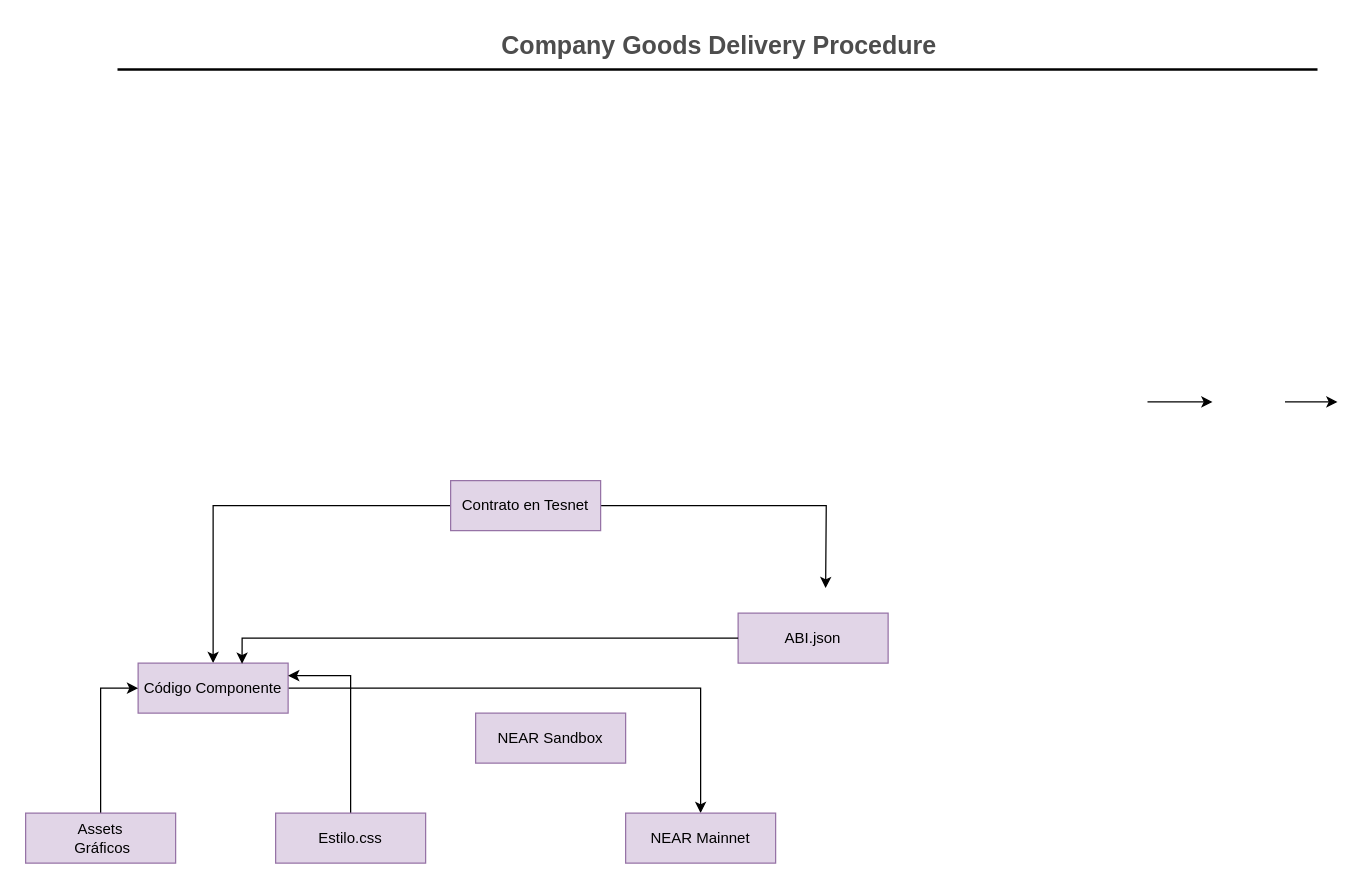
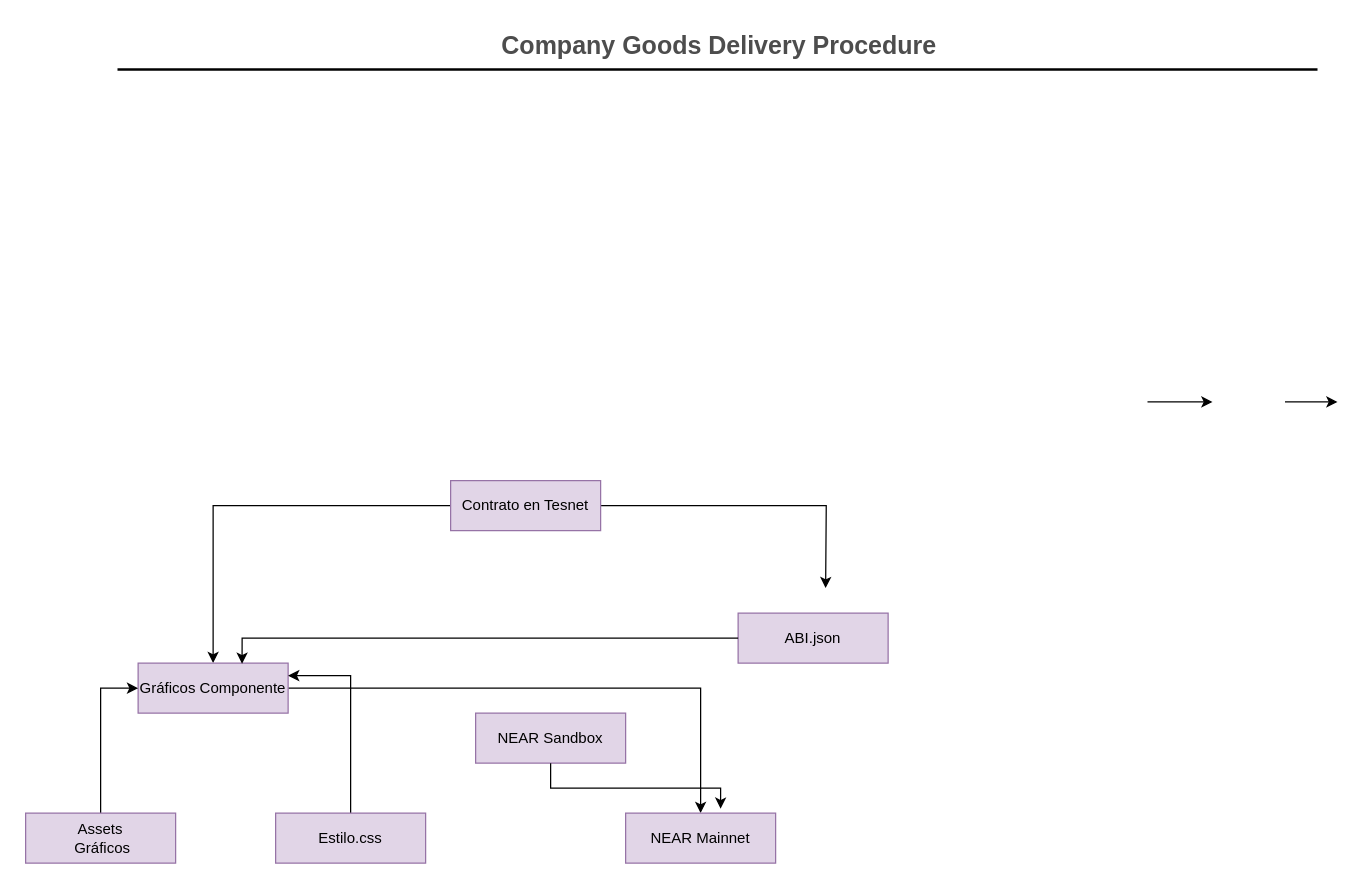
  <mxCell id="0" />
  <mxCell id="1" parent="0" />
  <mxCell id="2" style="orthogonalLoop=1;jettySize=auto;html=1;curved=1;sourcePerimeterSpacing=5;targetPerimeterSpacing=5;" parent="1" edge="1"><mxGeometry relative="1" as="geometry"><mxPoint x="917.5" y="321" as="sourcePoint" /><mxPoint x="969.5" y="321" as="targetPoint" /></mxGeometry></mxCell>
  <mxCell id="3" style="orthogonalLoop=1;jettySize=auto;html=1;curved=1;sourcePerimeterSpacing=5;targetPerimeterSpacing=5;" parent="1" edge="1"><mxGeometry relative="1" as="geometry"><mxPoint x="1027.5" y="321" as="sourcePoint" /><mxPoint x="1069.5" y="321" as="targetPoint" /></mxGeometry></mxCell>
  <mxCell id="4" value="Company Goods Delivery Procedure" style="text;html=1;strokeColor=none;fillColor=none;align=center;verticalAlign=middle;whiteSpace=wrap;rounded=0;fontStyle=1;fontSize=20;fontColor=#4D4D4D;" parent="1" vertex="1"><mxGeometry x="179.5" y="20" width="790" height="30" as="geometry" /></mxCell>
  <mxCell id="5" value="" style="line;strokeWidth=2;html=1;fontSize=20;fontColor=#4D4D4D;" parent="1" vertex="1"><mxGeometry x="93.5" y="50" width="960" height="10" as="geometry" /></mxCell>
  <mxCell id="6" style="edgeStyle=orthogonalEdgeStyle;rounded=0;orthogonalLoop=1;jettySize=auto;html=1;" edge="1" parent="1" source="8"><mxGeometry relative="1" as="geometry"><mxPoint x="660" y="470" as="targetPoint" /></mxGeometry></mxCell>
  <mxCell id="7" style="edgeStyle=orthogonalEdgeStyle;rounded=0;orthogonalLoop=1;jettySize=auto;html=1;exitX=0;exitY=0.5;exitDx=0;exitDy=0;entryX=0.5;entryY=0;entryDx=0;entryDy=0;" edge="1" parent="1" source="8" target="10"><mxGeometry relative="1" as="geometry" /></mxCell>
  <mxCell id="8" value="Contrato en Tesnet" style="whiteSpace=wrap;html=1;fillColor=#e1d5e7;strokeColor=#9673a6;" vertex="1" parent="1"><mxGeometry x="360" y="384" width="120" height="40" as="geometry" /></mxCell>
  <mxCell id="9" style="edgeStyle=orthogonalEdgeStyle;rounded=0;orthogonalLoop=1;jettySize=auto;html=1;" edge="1" parent="1" source="10" target="18"><mxGeometry relative="1" as="geometry" /></mxCell>
- <mxCell id="10" value="Código Componente" style="whiteSpace=wrap;html=1;fillColor=#e1d5e7;strokeColor=#9673a6;" vertex="1" parent="1"><mxGeometry x="110" y="530" width="120" height="40" as="geometry" /></mxCell>
+ <mxCell id="10" value="Gráficos Componente" style="whiteSpace=wrap;html=1;fillColor=#e1d5e7;strokeColor=#9673a6;" vertex="1" parent="1"><mxGeometry x="110" y="530" width="120" height="40" as="geometry" /></mxCell>
  <mxCell id="11" style="edgeStyle=orthogonalEdgeStyle;rounded=0;orthogonalLoop=1;jettySize=auto;html=1;exitX=0.5;exitY=0;exitDx=0;exitDy=0;entryX=1;entryY=0.25;entryDx=0;entryDy=0;" edge="1" parent="1" source="12" target="10"><mxGeometry relative="1" as="geometry" /></mxCell>
  <mxCell id="12" value="Estilo.css" style="whiteSpace=wrap;html=1;fillColor=#e1d5e7;strokeColor=#9673a6;" vertex="1" parent="1"><mxGeometry x="220" y="650" width="120" height="40" as="geometry" /></mxCell>
  <mxCell id="13" value="ABI.json" style="whiteSpace=wrap;html=1;fillColor=#e1d5e7;strokeColor=#9673a6;" vertex="1" parent="1"><mxGeometry x="590" y="490" width="120" height="40" as="geometry" /></mxCell>
  <mxCell id="14" style="edgeStyle=orthogonalEdgeStyle;rounded=0;orthogonalLoop=1;jettySize=auto;html=1;exitX=0.5;exitY=0;exitDx=0;exitDy=0;entryX=0;entryY=0.5;entryDx=0;entryDy=0;" edge="1" parent="1" source="15" target="10"><mxGeometry relative="1" as="geometry" /></mxCell>
  <mxCell id="15" value="Assets&lt;br&gt;&amp;nbsp;Gráficos" style="whiteSpace=wrap;html=1;fillColor=#e1d5e7;strokeColor=#9673a6;" vertex="1" parent="1"><mxGeometry x="20" y="650" width="120" height="40" as="geometry" /></mxCell>
  <mxCell id="16" style="edgeStyle=orthogonalEdgeStyle;rounded=0;orthogonalLoop=1;jettySize=auto;html=1;entryX=0.693;entryY=0.015;entryDx=0;entryDy=0;entryPerimeter=0;" edge="1" parent="1" source="13" target="10"><mxGeometry relative="1" as="geometry" /></mxCell>
  <mxCell id="17" value="NEAR Sandbox" style="whiteSpace=wrap;html=1;fillColor=#e1d5e7;strokeColor=#9673a6;" vertex="1" parent="1"><mxGeometry x="380" y="570" width="120" height="40" as="geometry" /></mxCell>
  <mxCell id="18" value="NEAR Mainnet" style="whiteSpace=wrap;html=1;fillColor=#e1d5e7;strokeColor=#9673a6;" vertex="1" parent="1"><mxGeometry x="500" y="650" width="120" height="40" as="geometry" /></mxCell>
+ <mxCell id="19" style="edgeStyle=orthogonalEdgeStyle;rounded=0;orthogonalLoop=1;jettySize=auto;html=1;entryX=0.633;entryY=-0.089;entryDx=0;entryDy=0;entryPerimeter=0;" edge="1" parent="1" source="17" target="18"><mxGeometry relative="1" as="geometry" /></mxCell>
